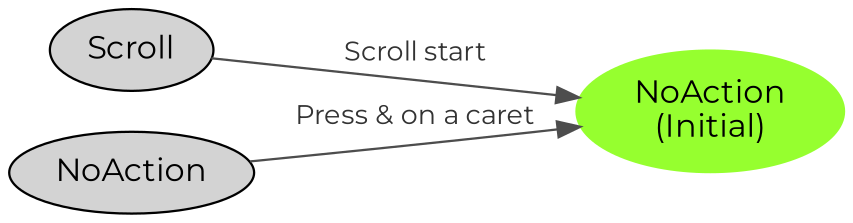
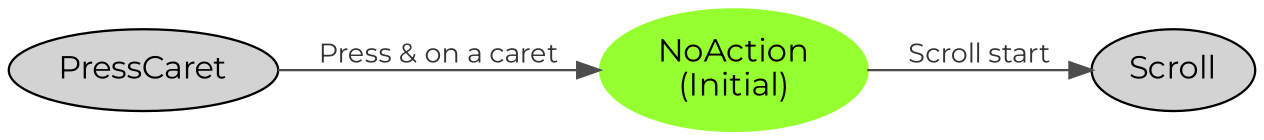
  digraph {
    fontname=Montserrat
    rankdir=LR
    node [fontname=Montserrat style=filled]
    edge [color=gray30 fontcolor=gray20 fontname=Montserrat fontsize=12]
    n1 [color="#96FF2F" label="NoAction\n(Initial)"]
    Scroll
-   PressCaret [label=NoAction]
-   Scroll -> n1 [label="Scroll start"]
+   PressCaret
+   n1 -> Scroll [label="Scroll start"]
    PressCaret -> n1 [label="Press & on a caret"]
  }
